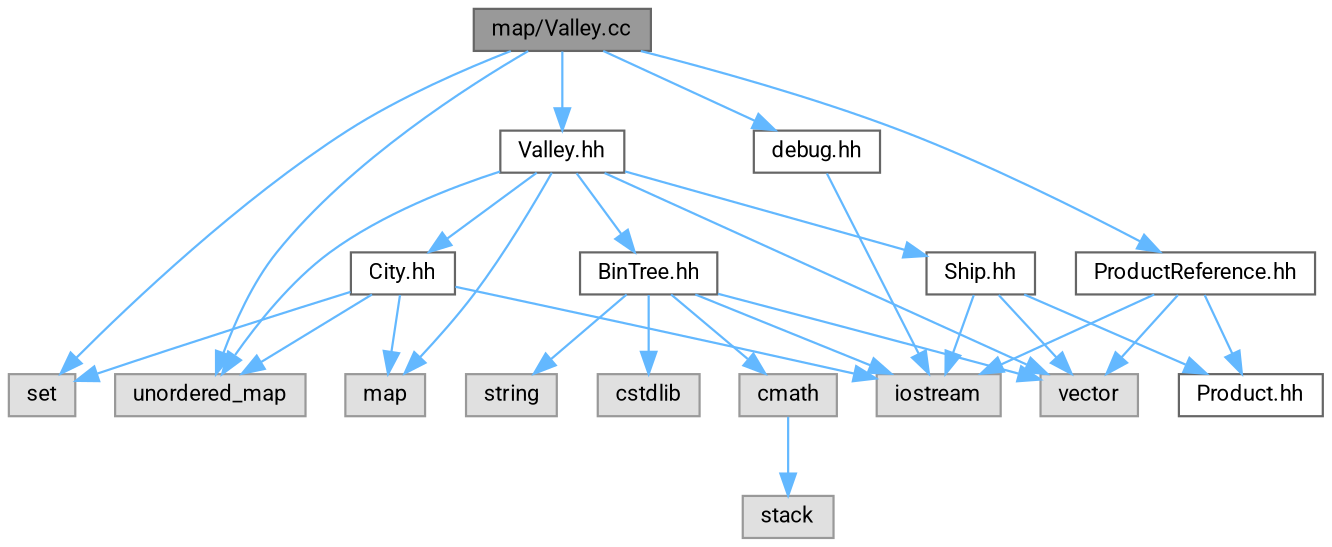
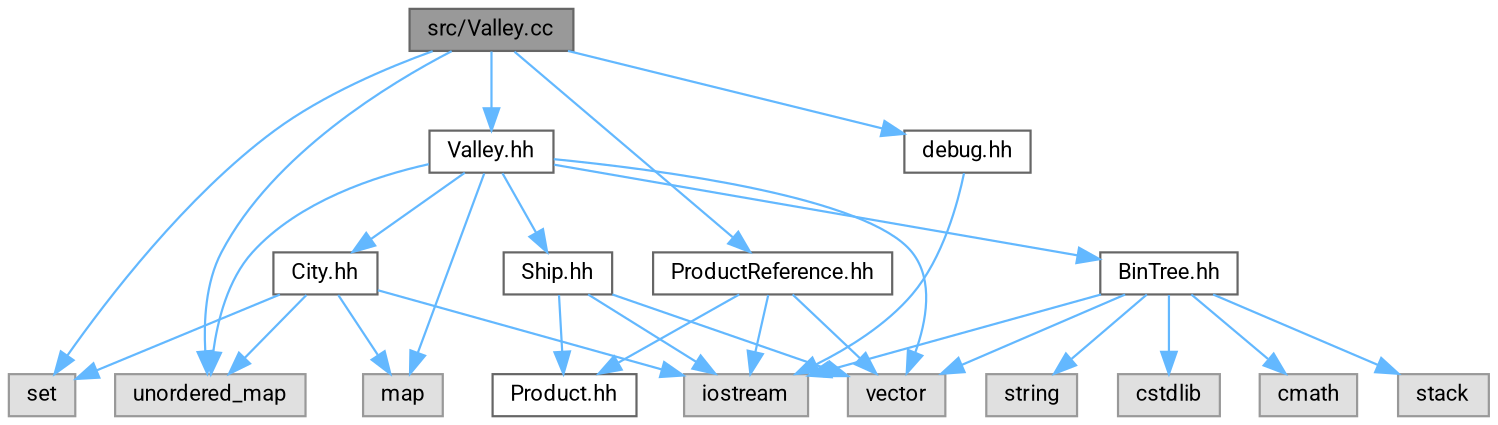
  digraph {
    fontname=Roboto
    node [color=grey60 fillcolor="#E0E0E0" fontname=Roboto fontsize=10 shape=box style=filled]
    edge [color=steelblue1 fontname=Roboto fontsize=10 labelfontname=Helvetica labelfontsize=10 style=solid]
-   n1 [color=gray40 fillcolor=grey60 fontcolor=black height=0.2 label="map/Valley.cc" width=0.4]
+   n1 [color=gray40 fillcolor=grey60 fontcolor=black height=0.2 label="src/Valley.cc" width=0.4]
    n2 [height=0.2 label=set width=0.4]
    n3 [height=0.2 label=unordered_map width=0.4]
    n4 [color=grey40 fillcolor=white height=0.2 label="ProductReference.hh" width=0.4]
    n5 [color=grey40 fillcolor=white height=0.2 label="Valley.hh" width=0.4]
    n6 [color=grey40 fillcolor=white height=0.2 label="debug.hh" width=0.4]
    n7 [height=0.2 label=vector width=0.4]
    n8 [height=0.2 label=iostream width=0.4]
    n9 [color=grey40 fillcolor=white height=0.2 label="Product.hh" width=0.4]
    n10 [height=0.2 label=map width=0.4]
    n11 [color=grey40 fillcolor=white height=0.2 label="BinTree.hh" width=0.4]
    n12 [color=grey40 fillcolor=white height=0.2 label="City.hh" width=0.4]
    n13 [color=grey40 fillcolor=white height=0.2 label="Ship.hh" width=0.4]
    n14 [height=0.2 label=string width=0.4]
    n15 [height=0.2 label=cstdlib width=0.4]
    n16 [height=0.2 label=cmath width=0.4]
    n17 [height=0.2 label=stack width=0.4]
    n1 -> n2
    n1 -> n3
    n1 -> n4
    n1 -> n5
    n1 -> n6
    n4 -> n7
    n4 -> n8
    n4 -> n9
    n5 -> n3
    n5 -> n7
    n5 -> n10
    n5 -> n11
    n5 -> n12
    n5 -> n13
    n6 -> n8
    n11 -> n7
    n11 -> n8
    n11 -> n14
    n11 -> n15
    n11 -> n16
-   n16 -> n17
+   n11 -> n17
    n12 -> n2
    n12 -> n3
    n12 -> n8
    n12 -> n10
    n13 -> n7
    n13 -> n8
    n13 -> n9
  }
